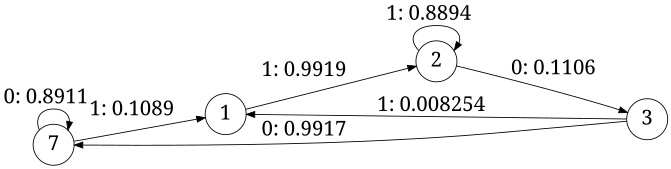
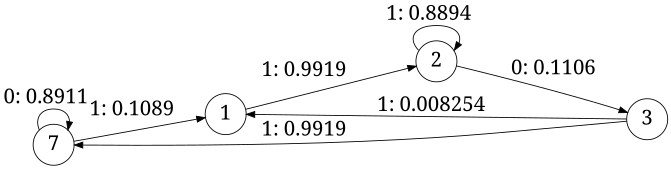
  digraph {
    fontname="Noto Serif"
    rankdir=LR
    node [fontname="Noto Serif" fontsize=24 shape=circle]
    edge [fontname="Noto Serif" fontsize=24]
    n1 [label=7]
    1
    2
    3
    n1 -> n1 [label="0: 0.8911   "]
    n1 -> 1 [label="1: 0.1089   "]
    1 -> 2 [label="1: 0.9919   "]
    2 -> 2 [label="1: 0.8894   "]
    2 -> 3 [label="0: 0.1106   "]
-   3 -> n1 [label="0: 0.9917   "]
+   3 -> n1 [label="1: 0.9919   "]
    3 -> 1 [label="1: 0.008254  "]
  }
